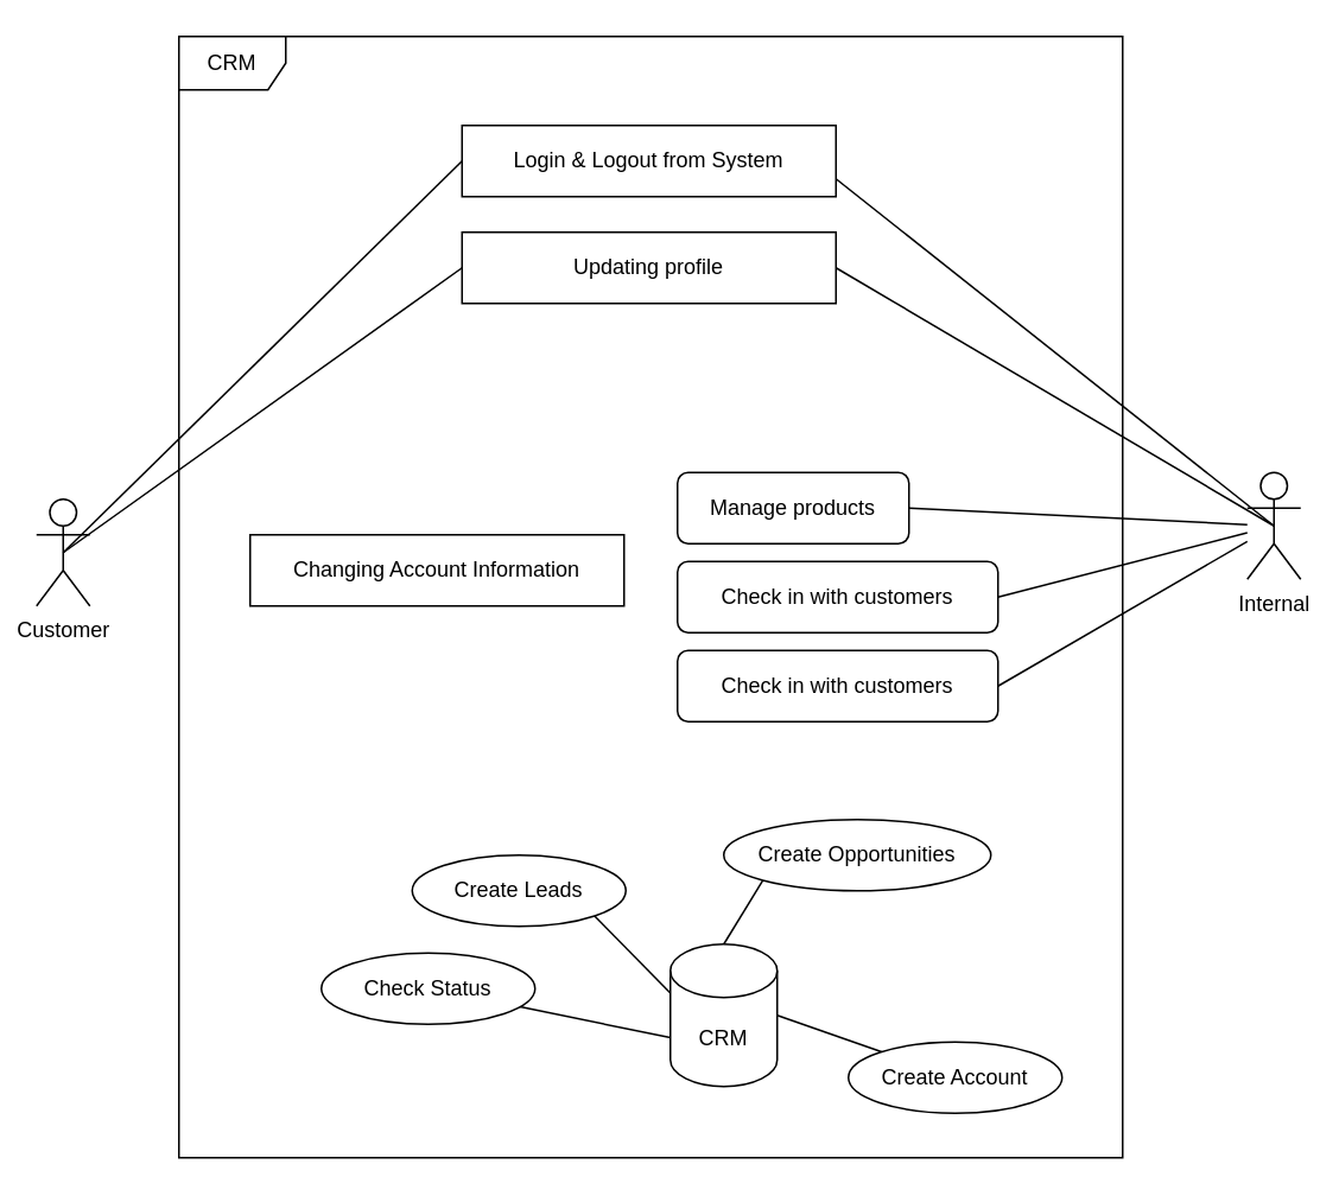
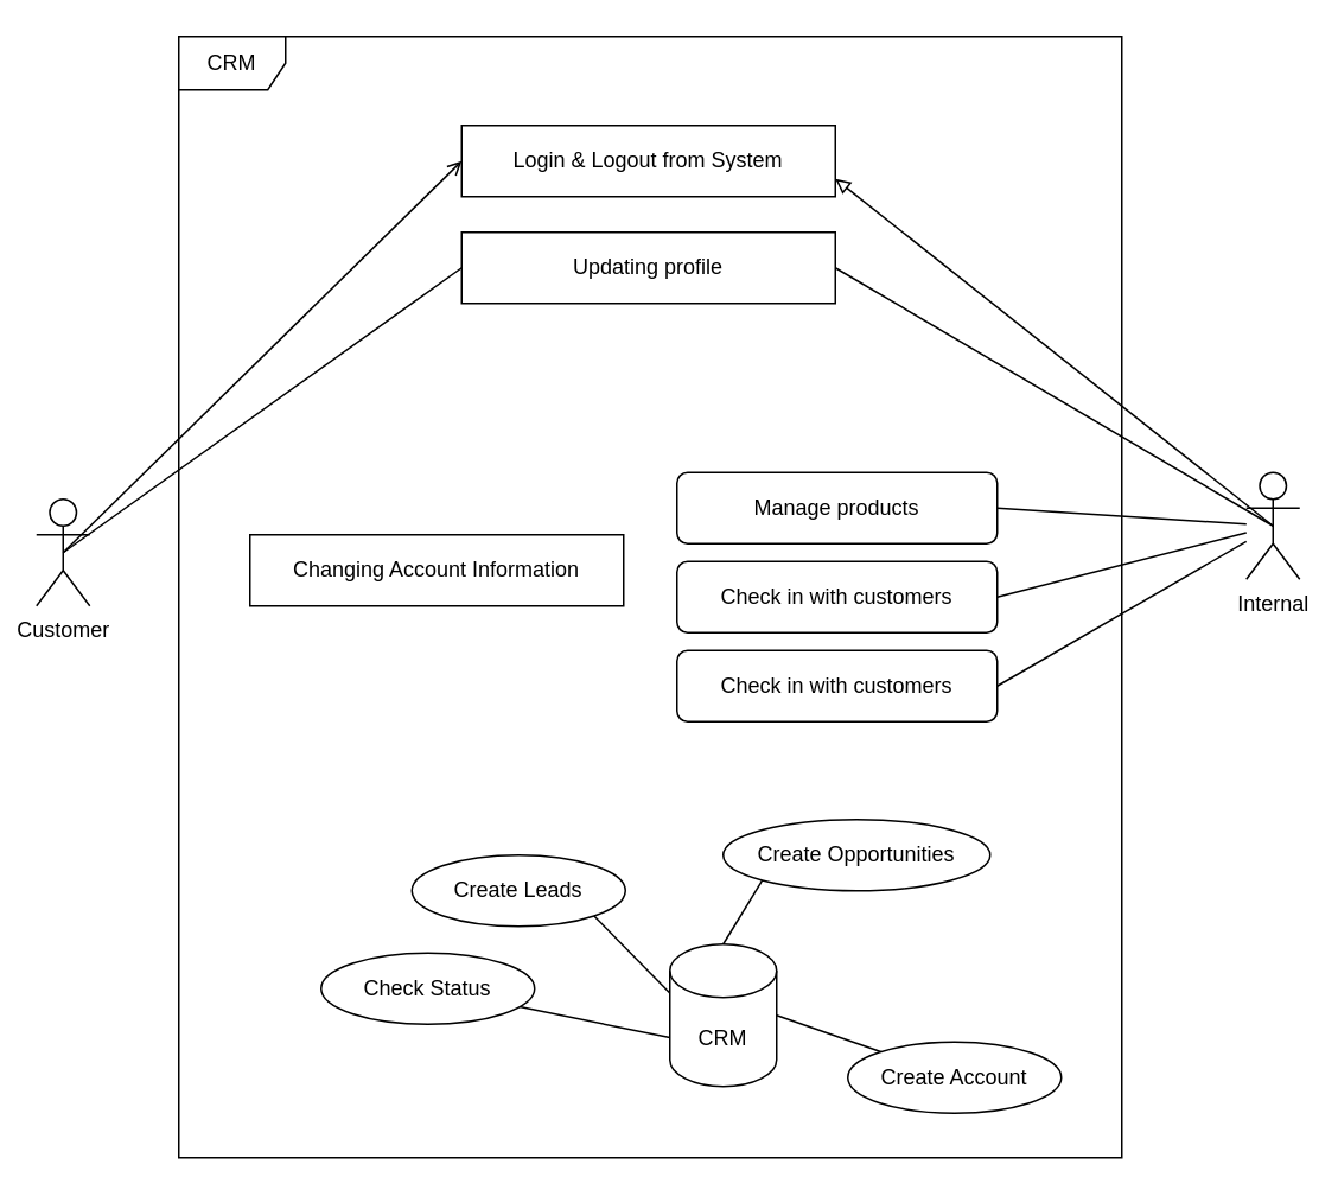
  <mxCell id="0" />
  <mxCell id="1" parent="0" />
  <mxCell id="2" value="CRM" style="shape=umlFrame;whiteSpace=wrap;html=1;" vertex="1" parent="1"><mxGeometry x="100" y="20" width="530" height="630" as="geometry" /></mxCell>
- <mxCell id="3" style="rounded=0;orthogonalLoop=1;jettySize=auto;html=1;exitX=0.5;exitY=0.5;exitDx=0;exitDy=0;exitPerimeter=0;entryX=0;entryY=0.5;entryDx=0;entryDy=0;endArrow=none;endFill=0;" edge="1" parent="1" source="5" target="12"><mxGeometry relative="1" as="geometry" /></mxCell>
+ <mxCell id="3" style="rounded=0;orthogonalLoop=1;jettySize=auto;html=1;exitX=0.5;exitY=0.5;exitDx=0;exitDy=0;exitPerimeter=0;entryX=0;entryY=0.5;entryDx=0;entryDy=0;endArrow=open;endFill=0;" edge="1" parent="1" source="5" target="12"><mxGeometry relative="1" as="geometry" /></mxCell>
  <mxCell id="4" style="edgeStyle=none;rounded=0;orthogonalLoop=1;jettySize=auto;html=1;exitX=0.5;exitY=0.5;exitDx=0;exitDy=0;exitPerimeter=0;entryX=0;entryY=0.5;entryDx=0;entryDy=0;endArrow=none;endFill=0;" edge="1" parent="1" source="5" target="13"><mxGeometry relative="1" as="geometry" /></mxCell>
  <mxCell id="5" value="Customer" style="shape=umlActor;verticalLabelPosition=bottom;verticalAlign=top;html=1;outlineConnect=0;" vertex="1" parent="1"><mxGeometry x="20" y="280" width="30" height="60" as="geometry" /></mxCell>
- <mxCell id="6" style="edgeStyle=none;rounded=0;orthogonalLoop=1;jettySize=auto;html=1;exitX=0.5;exitY=0.5;exitDx=0;exitDy=0;exitPerimeter=0;entryX=1;entryY=0.75;entryDx=0;entryDy=0;endArrow=none;endFill=0;" edge="1" parent="1" source="11" target="12"><mxGeometry relative="1" as="geometry" /></mxCell>
+ <mxCell id="6" style="edgeStyle=none;rounded=0;orthogonalLoop=1;jettySize=auto;html=1;exitX=0.5;exitY=0.5;exitDx=0;exitDy=0;exitPerimeter=0;entryX=1;entryY=0.75;entryDx=0;entryDy=0;endArrow=block;endFill=0;" edge="1" parent="1" source="11" target="12"><mxGeometry relative="1" as="geometry" /></mxCell>
  <mxCell id="7" style="edgeStyle=none;rounded=0;orthogonalLoop=1;jettySize=auto;html=1;exitX=0.5;exitY=0.5;exitDx=0;exitDy=0;exitPerimeter=0;entryX=1;entryY=0.5;entryDx=0;entryDy=0;endArrow=none;endFill=0;" edge="1" parent="1" source="11" target="13"><mxGeometry relative="1" as="geometry" /></mxCell>
  <mxCell id="8" style="edgeStyle=none;rounded=0;orthogonalLoop=1;jettySize=auto;html=1;entryX=1;entryY=0.5;entryDx=0;entryDy=0;endArrow=none;endFill=0;" edge="1" parent="1" source="11" target="14"><mxGeometry relative="1" as="geometry" /></mxCell>
  <mxCell id="9" style="edgeStyle=none;rounded=0;orthogonalLoop=1;jettySize=auto;html=1;entryX=1;entryY=0.5;entryDx=0;entryDy=0;endArrow=none;endFill=0;" edge="1" parent="1" source="11" target="16"><mxGeometry relative="1" as="geometry" /></mxCell>
  <mxCell id="10" style="edgeStyle=none;rounded=0;orthogonalLoop=1;jettySize=auto;html=1;entryX=1;entryY=0.5;entryDx=0;entryDy=0;endArrow=none;endFill=0;" edge="1" parent="1" source="11" target="17"><mxGeometry relative="1" as="geometry" /></mxCell>
  <mxCell id="11" value="Internal" style="shape=umlActor;verticalLabelPosition=bottom;verticalAlign=top;html=1;outlineConnect=0;" vertex="1" parent="1"><mxGeometry x="700" y="265" width="30" height="60" as="geometry" /></mxCell>
  <mxCell id="12" value="Login &amp;amp; Logout from System" style="rounded=0;whiteSpace=wrap;html=1;" vertex="1" parent="1"><mxGeometry x="259" y="70" width="210" height="40" as="geometry" /></mxCell>
  <mxCell id="13" value="Updating profile" style="rounded=0;whiteSpace=wrap;html=1;" vertex="1" parent="1"><mxGeometry x="259" y="130" width="210" height="40" as="geometry" /></mxCell>
- <mxCell id="14" value="Manage products" style="rounded=1;whiteSpace=wrap;html=1;" vertex="1" parent="1"><mxGeometry x="380" y="265" width="130" height="40" as="geometry" /></mxCell>
+ <mxCell id="14" value="Manage products" style="rounded=1;whiteSpace=wrap;html=1;" vertex="1" parent="1"><mxGeometry x="380" y="265" width="180" height="40" as="geometry" /></mxCell>
  <mxCell id="15" value="Changing Account Information" style="rounded=0;whiteSpace=wrap;html=1;" vertex="1" parent="1"><mxGeometry x="140" y="300" width="210" height="40" as="geometry" /></mxCell>
  <mxCell id="16" value="Check in with customers" style="rounded=1;whiteSpace=wrap;html=1;" vertex="1" parent="1"><mxGeometry x="380" y="315" width="180" height="40" as="geometry" /></mxCell>
  <mxCell id="17" value="Check in with customers" style="rounded=1;whiteSpace=wrap;html=1;" vertex="1" parent="1"><mxGeometry x="380" y="365" width="180" height="40" as="geometry" /></mxCell>
  <mxCell id="18" style="edgeStyle=none;rounded=0;orthogonalLoop=1;jettySize=auto;html=1;exitX=1;exitY=1;exitDx=0;exitDy=0;entryX=0;entryY=0;entryDx=0;entryDy=27.5;entryPerimeter=0;endArrow=none;endFill=0;" edge="1" parent="1" source="19" target="20"><mxGeometry relative="1" as="geometry" /></mxCell>
  <mxCell id="19" value="Create Leads" style="ellipse;whiteSpace=wrap;html=1;" vertex="1" parent="1"><mxGeometry x="231" y="480" width="120" height="40" as="geometry" /></mxCell>
  <mxCell id="20" value="CRM" style="shape=cylinder3;whiteSpace=wrap;html=1;boundedLbl=1;backgroundOutline=1;size=15;" vertex="1" parent="1"><mxGeometry x="376" y="530" width="60" height="80" as="geometry" /></mxCell>
  <mxCell id="21" style="edgeStyle=none;rounded=0;orthogonalLoop=1;jettySize=auto;html=1;entryX=0;entryY=0;entryDx=0;entryDy=52.5;entryPerimeter=0;endArrow=none;endFill=0;" edge="1" parent="1" source="22" target="20"><mxGeometry relative="1" as="geometry" /></mxCell>
  <mxCell id="22" value="Check Status" style="ellipse;whiteSpace=wrap;html=1;" vertex="1" parent="1"><mxGeometry x="180" y="535" width="120" height="40" as="geometry" /></mxCell>
  <mxCell id="23" style="edgeStyle=none;rounded=0;orthogonalLoop=1;jettySize=auto;html=1;exitX=0;exitY=1;exitDx=0;exitDy=0;endArrow=none;endFill=0;entryX=0.5;entryY=0;entryDx=0;entryDy=0;entryPerimeter=0;" edge="1" parent="1" source="24" target="20"><mxGeometry relative="1" as="geometry" /></mxCell>
  <mxCell id="24" value="Create Opportunities" style="ellipse;whiteSpace=wrap;html=1;" vertex="1" parent="1"><mxGeometry x="406" y="460" width="150" height="40" as="geometry" /></mxCell>
  <mxCell id="25" style="edgeStyle=none;rounded=0;orthogonalLoop=1;jettySize=auto;html=1;entryX=1;entryY=0.5;entryDx=0;entryDy=0;entryPerimeter=0;endArrow=none;endFill=0;" edge="1" parent="1" source="26" target="20"><mxGeometry relative="1" as="geometry" /></mxCell>
  <mxCell id="26" value="Create Account" style="ellipse;whiteSpace=wrap;html=1;" vertex="1" parent="1"><mxGeometry x="476" y="585" width="120" height="40" as="geometry" /></mxCell>
